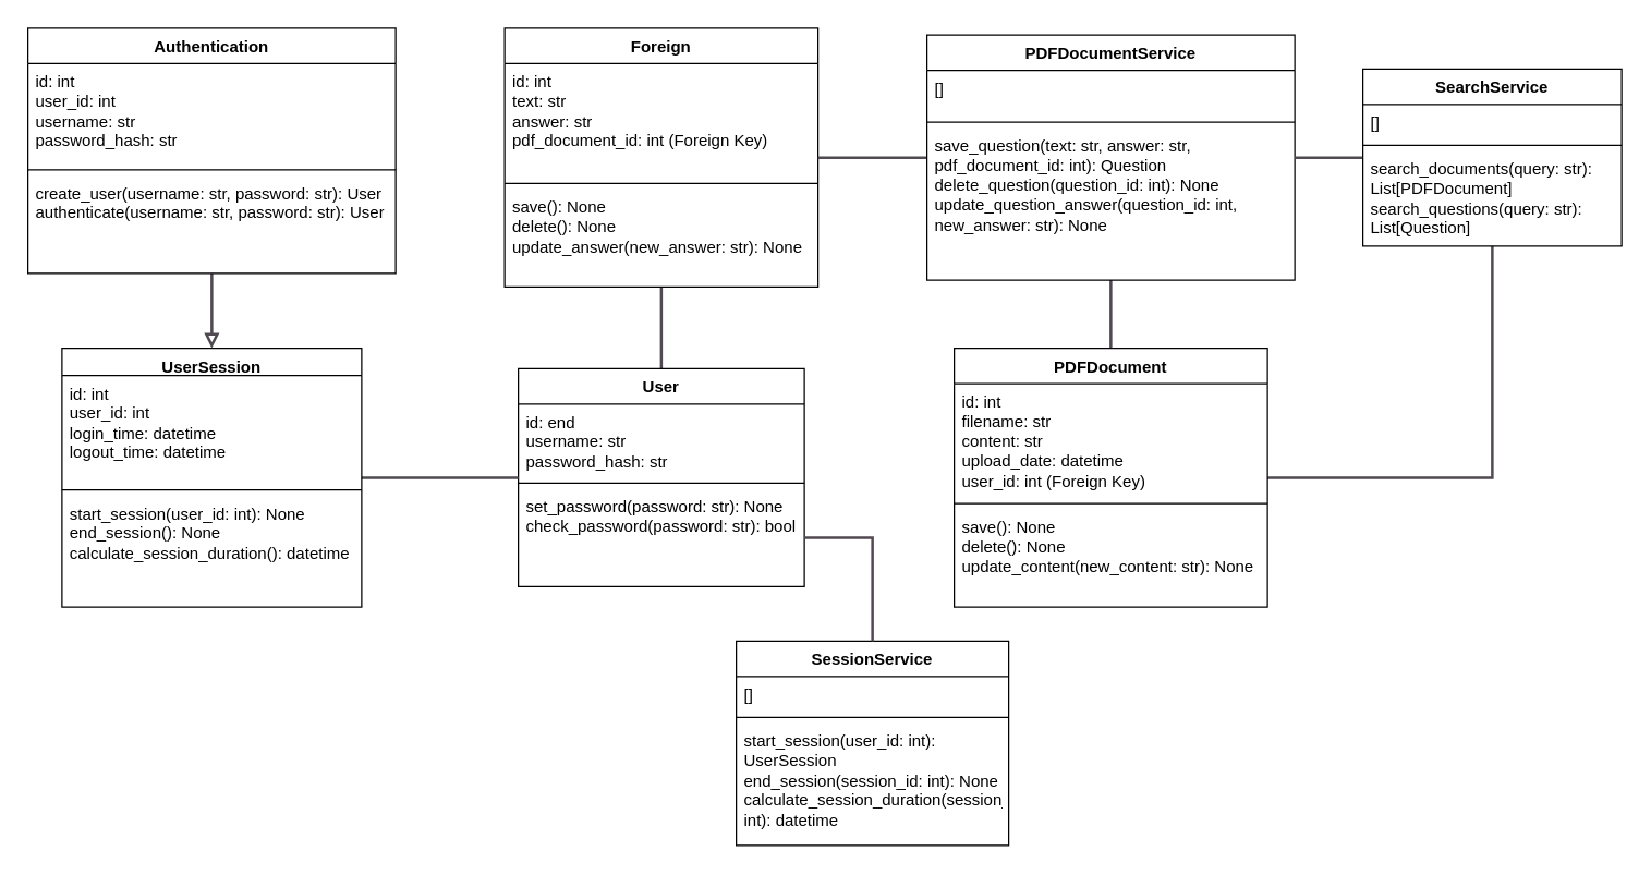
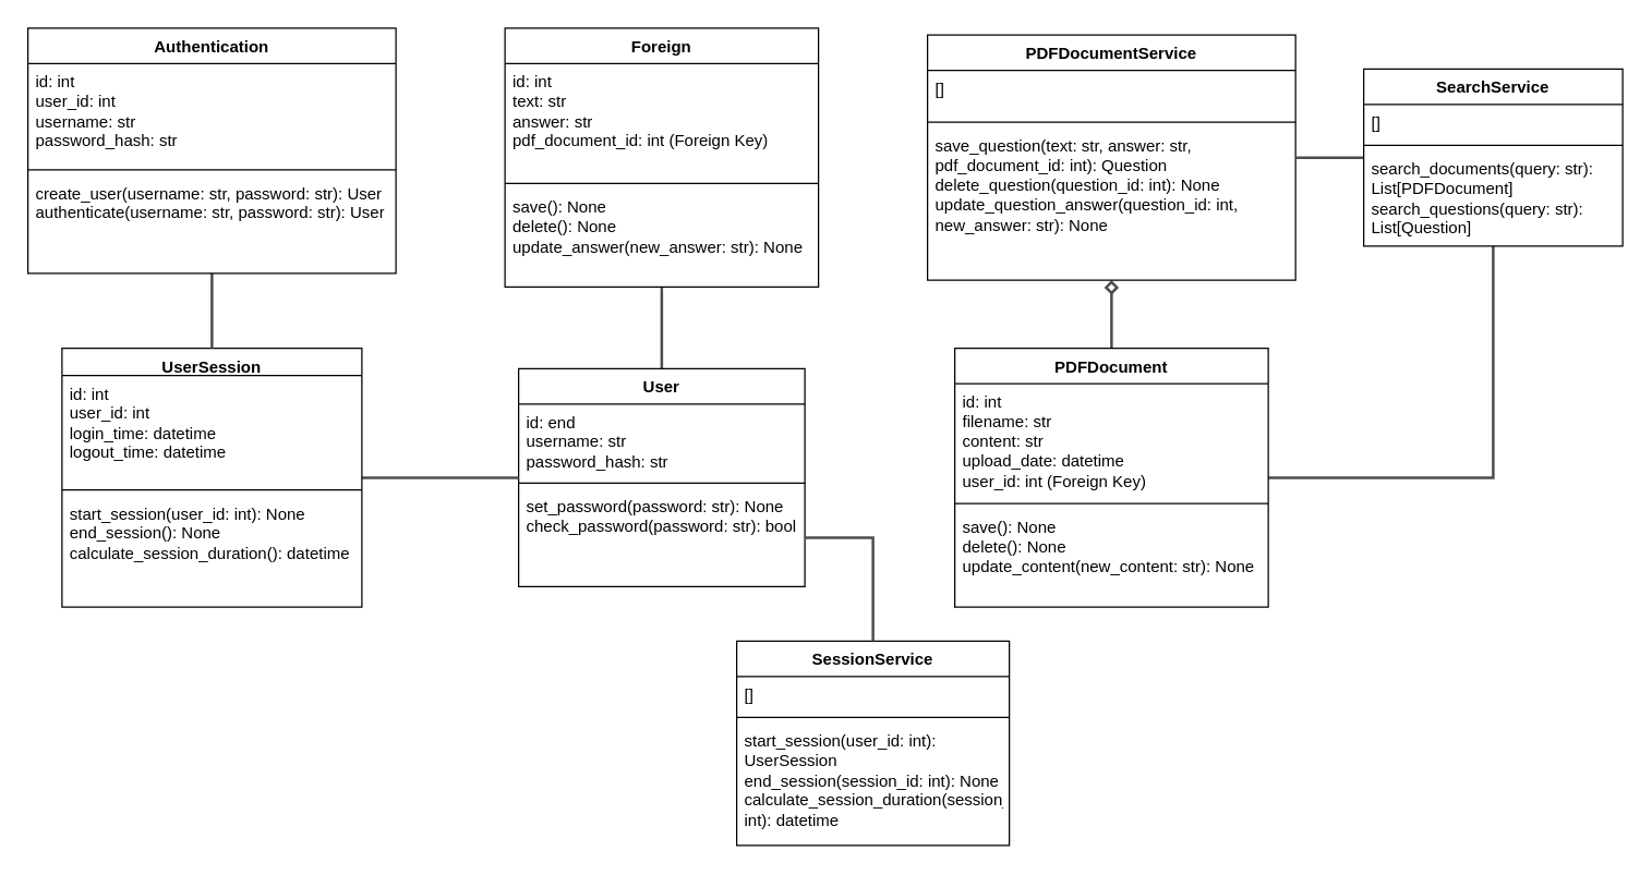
  <mxCell id="0" />
  <mxCell id="1" parent="0" />
  <mxCell id="2" style="edgeStyle=orthogonalEdgeStyle;rounded=0;orthogonalLoop=1;jettySize=auto;html=1;endArrow=none;endFill=0;strokeWidth=2;strokeColor=#514A52;" parent="1" source="3" target="13" edge="1"><mxGeometry relative="1" as="geometry" /></mxCell>
  <mxCell id="3" value="User" style="swimlane;fontStyle=1;align=center;verticalAlign=top;childLayout=stackLayout;horizontal=1;startSize=26;horizontalStack=0;resizeParent=1;resizeParentMax=0;resizeLast=0;collapsible=1;marginBottom=0;whiteSpace=wrap;html=1;" parent="1" vertex="1"><mxGeometry x="380" y="270" width="210" height="160" as="geometry" /></mxCell>
  <mxCell id="4" value="id: end&lt;div&gt;username: str&lt;/div&gt;&lt;div&gt;password_hash: str&lt;/div&gt;" style="text;strokeColor=none;fillColor=none;align=left;verticalAlign=top;spacingLeft=4;spacingRight=4;overflow=hidden;rotatable=0;points=[[0,0.5],[1,0.5]];portConstraint=eastwest;whiteSpace=wrap;html=1;" parent="3" vertex="1"><mxGeometry y="26" width="210" height="54" as="geometry" /></mxCell>
  <mxCell id="5" value="" style="line;strokeWidth=1;fillColor=none;align=left;verticalAlign=middle;spacingTop=-1;spacingLeft=3;spacingRight=3;rotatable=0;labelPosition=right;points=[];portConstraint=eastwest;strokeColor=inherit;" parent="3" vertex="1"><mxGeometry y="80" width="210" height="8" as="geometry" /></mxCell>
  <mxCell id="6" value="&lt;div&gt;set_password(password: str): None&lt;/div&gt;&lt;div&gt;check_password(password: str): bool&lt;/div&gt;" style="text;strokeColor=none;fillColor=none;align=left;verticalAlign=top;spacingLeft=4;spacingRight=4;overflow=hidden;rotatable=0;points=[[0,0.5],[1,0.5]];portConstraint=eastwest;whiteSpace=wrap;html=1;" parent="3" vertex="1"><mxGeometry y="88" width="210" height="72" as="geometry" /></mxCell>
- <mxCell id="7" style="edgeStyle=orthogonalEdgeStyle;rounded=0;orthogonalLoop=1;jettySize=auto;html=1;endArrow=none;endFill=0;strokeWidth=2;strokeColor=#514A52;" parent="1" source="9" target="28" edge="1"><mxGeometry relative="1" as="geometry" /></mxCell>
+ <mxCell id="7" style="edgeStyle=orthogonalEdgeStyle;rounded=0;orthogonalLoop=1;jettySize=auto;html=1;endArrow=diamond;endFill=0;strokeWidth=2;strokeColor=#514A52;" parent="1" source="9" target="28" edge="1"><mxGeometry relative="1" as="geometry" /></mxCell>
  <mxCell id="8" style="edgeStyle=orthogonalEdgeStyle;rounded=0;orthogonalLoop=1;jettySize=auto;html=1;endArrow=none;endFill=0;strokeWidth=2;strokeColor=#514A52;" parent="1" source="9" target="37" edge="1"><mxGeometry relative="1" as="geometry" /></mxCell>
  <mxCell id="9" value="PDFDocument" style="swimlane;fontStyle=1;align=center;verticalAlign=top;childLayout=stackLayout;horizontal=1;startSize=26;horizontalStack=0;resizeParent=1;resizeParentMax=0;resizeLast=0;collapsible=1;marginBottom=0;whiteSpace=wrap;html=1;" parent="1" vertex="1"><mxGeometry x="700" y="255" width="230" height="190" as="geometry" /></mxCell>
  <mxCell id="10" value="&lt;div&gt;id: int&lt;/div&gt;&lt;div&gt;filename: str&lt;/div&gt;&lt;div&gt;content: str&lt;/div&gt;&lt;div&gt;upload_date: datetime&lt;/div&gt;&lt;div&gt;user_id: int (Foreign Key)&lt;/div&gt;" style="text;strokeColor=none;fillColor=none;align=left;verticalAlign=top;spacingLeft=4;spacingRight=4;overflow=hidden;rotatable=0;points=[[0,0.5],[1,0.5]];portConstraint=eastwest;whiteSpace=wrap;html=1;" parent="9" vertex="1"><mxGeometry y="26" width="230" height="84" as="geometry" /></mxCell>
  <mxCell id="11" value="" style="line;strokeWidth=1;fillColor=none;align=left;verticalAlign=middle;spacingTop=-1;spacingLeft=3;spacingRight=3;rotatable=0;labelPosition=right;points=[];portConstraint=eastwest;strokeColor=inherit;" parent="9" vertex="1"><mxGeometry y="110" width="230" height="8" as="geometry" /></mxCell>
  <mxCell id="12" value="&lt;div&gt;save(): None&lt;/div&gt;&lt;div&gt;delete(): None&amp;nbsp;&lt;/div&gt;&lt;div&gt;update_content(new_content: str): None&lt;/div&gt;" style="text;strokeColor=none;fillColor=none;align=left;verticalAlign=top;spacingLeft=4;spacingRight=4;overflow=hidden;rotatable=0;points=[[0,0.5],[1,0.5]];portConstraint=eastwest;whiteSpace=wrap;html=1;" parent="9" vertex="1"><mxGeometry y="118" width="230" height="72" as="geometry" /></mxCell>
  <mxCell id="13" value="Foreign" style="swimlane;fontStyle=1;align=center;verticalAlign=top;childLayout=stackLayout;horizontal=1;startSize=26;horizontalStack=0;resizeParent=1;resizeParentMax=0;resizeLast=0;collapsible=1;marginBottom=0;whiteSpace=wrap;html=1;" parent="1" vertex="1"><mxGeometry x="370" y="20" width="230" height="190" as="geometry" /></mxCell>
  <mxCell id="14" value="&lt;div&gt;id: int&lt;/div&gt;&lt;div&gt;text: str&lt;/div&gt;&lt;div&gt;answer: str&lt;/div&gt;&lt;div&gt;pdf_document_id: int (Foreign Key)&lt;/div&gt;" style="text;strokeColor=none;fillColor=none;align=left;verticalAlign=top;spacingLeft=4;spacingRight=4;overflow=hidden;rotatable=0;points=[[0,0.5],[1,0.5]];portConstraint=eastwest;whiteSpace=wrap;html=1;" parent="13" vertex="1"><mxGeometry y="26" width="230" height="84" as="geometry" /></mxCell>
  <mxCell id="15" value="" style="line;strokeWidth=1;fillColor=none;align=left;verticalAlign=middle;spacingTop=-1;spacingLeft=3;spacingRight=3;rotatable=0;labelPosition=right;points=[];portConstraint=eastwest;strokeColor=inherit;" parent="13" vertex="1"><mxGeometry y="110" width="230" height="8" as="geometry" /></mxCell>
  <mxCell id="16" value="&lt;div&gt;save(): None&lt;/div&gt;&lt;div&gt;delete(): None&lt;/div&gt;&lt;div&gt;update_answer(new_answer: str): None&lt;/div&gt;" style="text;strokeColor=none;fillColor=none;align=left;verticalAlign=top;spacingLeft=4;spacingRight=4;overflow=hidden;rotatable=0;points=[[0,0.5],[1,0.5]];portConstraint=eastwest;whiteSpace=wrap;html=1;" parent="13" vertex="1"><mxGeometry y="118" width="230" height="72" as="geometry" /></mxCell>
  <mxCell id="17" style="edgeStyle=orthogonalEdgeStyle;rounded=0;orthogonalLoop=1;jettySize=auto;html=1;endArrow=none;endFill=0;strokeWidth=2;strokeColor=#514A52;" parent="1" source="18" target="3" edge="1"><mxGeometry relative="1" as="geometry" /></mxCell>
  <mxCell id="18" value="UserSession" style="swimlane;fontStyle=1;align=center;verticalAlign=top;childLayout=stackLayout;horizontal=1;startSize=20;horizontalStack=0;resizeParent=1;resizeParentMax=0;resizeLast=0;collapsible=1;marginBottom=0;whiteSpace=wrap;html=1;" parent="1" vertex="1"><mxGeometry x="45" y="255" width="220" height="190" as="geometry" /></mxCell>
  <mxCell id="19" value="&lt;div&gt;id: int&lt;/div&gt;&lt;div&gt;user_id: int&lt;/div&gt;&lt;div&gt;login_time: datetime&lt;/div&gt;&lt;div&gt;logout_time: datetime&lt;/div&gt;" style="text;strokeColor=none;fillColor=none;align=left;verticalAlign=top;spacingLeft=4;spacingRight=4;overflow=hidden;rotatable=0;points=[[0,0.5],[1,0.5]];portConstraint=eastwest;whiteSpace=wrap;html=1;" parent="18" vertex="1"><mxGeometry y="20" width="220" height="80" as="geometry" /></mxCell>
  <mxCell id="20" value="" style="line;strokeWidth=1;fillColor=none;align=left;verticalAlign=middle;spacingTop=-1;spacingLeft=3;spacingRight=3;rotatable=0;labelPosition=right;points=[];portConstraint=eastwest;strokeColor=inherit;" parent="18" vertex="1"><mxGeometry y="100" width="220" height="8" as="geometry" /></mxCell>
  <mxCell id="21" value="&lt;div&gt;start_session(user_id: int): None&lt;/div&gt;&lt;div&gt;end_session(): None&lt;/div&gt;&lt;div&gt;calculate_session_duration(): datetime&lt;/div&gt;" style="text;strokeColor=none;fillColor=none;align=left;verticalAlign=top;spacingLeft=4;spacingRight=4;overflow=hidden;rotatable=0;points=[[0,0.5],[1,0.5]];portConstraint=eastwest;whiteSpace=wrap;html=1;" parent="18" vertex="1"><mxGeometry y="108" width="220" height="82" as="geometry" /></mxCell>
- <mxCell id="22" style="edgeStyle=orthogonalEdgeStyle;rounded=0;orthogonalLoop=1;jettySize=auto;html=1;endArrow=block;endFill=0;strokeWidth=2;strokeColor=#514A52;" parent="1" source="23" target="18" edge="1"><mxGeometry relative="1" as="geometry" /></mxCell>
+ <mxCell id="22" style="edgeStyle=orthogonalEdgeStyle;rounded=0;orthogonalLoop=1;jettySize=auto;html=1;endArrow=none;endFill=0;strokeWidth=2;strokeColor=#514A52;" parent="1" source="23" target="18" edge="1"><mxGeometry relative="1" as="geometry" /></mxCell>
  <mxCell id="23" value="Authentication" style="swimlane;fontStyle=1;align=center;verticalAlign=top;childLayout=stackLayout;horizontal=1;startSize=26;horizontalStack=0;resizeParent=1;resizeParentMax=0;resizeLast=0;collapsible=1;marginBottom=0;whiteSpace=wrap;html=1;" parent="1" vertex="1"><mxGeometry x="20" y="20" width="270" height="180" as="geometry" /></mxCell>
  <mxCell id="24" value="&lt;div&gt;id: int&lt;/div&gt;&lt;div&gt;user_id: int&lt;/div&gt;&lt;div&gt;username: str&lt;/div&gt;&lt;div&gt;password_hash: str&lt;/div&gt;" style="text;strokeColor=none;fillColor=none;align=left;verticalAlign=top;spacingLeft=4;spacingRight=4;overflow=hidden;rotatable=0;points=[[0,0.5],[1,0.5]];portConstraint=eastwest;whiteSpace=wrap;html=1;" parent="23" vertex="1"><mxGeometry y="26" width="270" height="74" as="geometry" /></mxCell>
  <mxCell id="25" value="" style="line;strokeWidth=1;fillColor=none;align=left;verticalAlign=middle;spacingTop=-1;spacingLeft=3;spacingRight=3;rotatable=0;labelPosition=right;points=[];portConstraint=eastwest;strokeColor=inherit;" parent="23" vertex="1"><mxGeometry y="100" width="270" height="8" as="geometry" /></mxCell>
  <mxCell id="26" value="create_user(username: str, password: str): User&#10;authenticate(username: str, password: str): User" style="text;strokeColor=none;fillColor=none;align=left;verticalAlign=top;spacingLeft=4;spacingRight=4;overflow=hidden;rotatable=0;points=[[0,0.5],[1,0.5]];portConstraint=eastwest;whiteSpace=wrap;html=1;" parent="23" vertex="1"><mxGeometry y="108" width="270" height="72" as="geometry" /></mxCell>
- <mxCell id="27" style="edgeStyle=orthogonalEdgeStyle;rounded=0;orthogonalLoop=1;jettySize=auto;html=1;endArrow=none;endFill=0;strokeWidth=2;strokeColor=#514A52;" parent="1" source="28" target="13" edge="1"><mxGeometry relative="1" as="geometry" /></mxCell>
  <mxCell id="28" value="PDFDocumentService" style="swimlane;fontStyle=1;align=center;verticalAlign=top;childLayout=stackLayout;horizontal=1;startSize=26;horizontalStack=0;resizeParent=1;resizeParentMax=0;resizeLast=0;collapsible=1;marginBottom=0;whiteSpace=wrap;html=1;" parent="1" vertex="1"><mxGeometry x="680" y="25" width="270" height="180" as="geometry" /></mxCell>
  <mxCell id="29" value="[]" style="text;strokeColor=none;fillColor=none;align=left;verticalAlign=top;spacingLeft=4;spacingRight=4;overflow=hidden;rotatable=0;points=[[0,0.5],[1,0.5]];portConstraint=eastwest;whiteSpace=wrap;html=1;" parent="28" vertex="1"><mxGeometry y="26" width="270" height="34" as="geometry" /></mxCell>
  <mxCell id="30" value="" style="line;strokeWidth=1;fillColor=none;align=left;verticalAlign=middle;spacingTop=-1;spacingLeft=3;spacingRight=3;rotatable=0;labelPosition=right;points=[];portConstraint=eastwest;strokeColor=inherit;" parent="28" vertex="1"><mxGeometry y="60" width="270" height="8" as="geometry" /></mxCell>
  <mxCell id="31" value="&lt;div&gt;save_question(text: str, answer: str, pdf_document_id: int): Question&lt;/div&gt;&lt;div&gt;delete_question(question_id: int): None&lt;/div&gt;&lt;div&gt;update_question_answer(question_id: int, new_answer: str): None&lt;/div&gt;" style="text;strokeColor=none;fillColor=none;align=left;verticalAlign=top;spacingLeft=4;spacingRight=4;overflow=hidden;rotatable=0;points=[[0,0.5],[1,0.5]];portConstraint=eastwest;whiteSpace=wrap;html=1;" parent="28" vertex="1"><mxGeometry y="68" width="270" height="112" as="geometry" /></mxCell>
  <mxCell id="32" value="SessionService" style="swimlane;fontStyle=1;align=center;verticalAlign=top;childLayout=stackLayout;horizontal=1;startSize=26;horizontalStack=0;resizeParent=1;resizeParentMax=0;resizeLast=0;collapsible=1;marginBottom=0;whiteSpace=wrap;html=1;" parent="1" vertex="1"><mxGeometry x="540" y="470" width="200" height="150" as="geometry" /></mxCell>
  <mxCell id="33" value="[]" style="text;strokeColor=none;fillColor=none;align=left;verticalAlign=top;spacingLeft=4;spacingRight=4;overflow=hidden;rotatable=0;points=[[0,0.5],[1,0.5]];portConstraint=eastwest;whiteSpace=wrap;html=1;" parent="32" vertex="1"><mxGeometry y="26" width="200" height="26" as="geometry" /></mxCell>
  <mxCell id="34" value="" style="line;strokeWidth=1;fillColor=none;align=left;verticalAlign=middle;spacingTop=-1;spacingLeft=3;spacingRight=3;rotatable=0;labelPosition=right;points=[];portConstraint=eastwest;strokeColor=inherit;" parent="32" vertex="1"><mxGeometry y="52" width="200" height="8" as="geometry" /></mxCell>
  <mxCell id="35" value="&lt;div&gt;start_session(user_id: int): UserSession&lt;/div&gt;&lt;div&gt;end_session(session_id: int): None&lt;/div&gt;&lt;div&gt;calculate_session_duration(session_id: int): datetime&lt;/div&gt;" style="text;strokeColor=none;fillColor=none;align=left;verticalAlign=top;spacingLeft=4;spacingRight=4;overflow=hidden;rotatable=0;points=[[0,0.5],[1,0.5]];portConstraint=eastwest;whiteSpace=wrap;html=1;" parent="32" vertex="1"><mxGeometry y="60" width="200" height="90" as="geometry" /></mxCell>
  <mxCell id="36" style="edgeStyle=orthogonalEdgeStyle;rounded=0;orthogonalLoop=1;jettySize=auto;html=1;endArrow=none;endFill=0;strokeWidth=2;strokeColor=#514A52;" parent="1" source="37" target="28" edge="1"><mxGeometry relative="1" as="geometry" /></mxCell>
  <mxCell id="37" value="SearchService" style="swimlane;fontStyle=1;align=center;verticalAlign=top;childLayout=stackLayout;horizontal=1;startSize=26;horizontalStack=0;resizeParent=1;resizeParentMax=0;resizeLast=0;collapsible=1;marginBottom=0;whiteSpace=wrap;html=1;" parent="1" vertex="1"><mxGeometry x="1000" y="50" width="190" height="130" as="geometry" /></mxCell>
  <mxCell id="38" value="[]" style="text;strokeColor=none;fillColor=none;align=left;verticalAlign=top;spacingLeft=4;spacingRight=4;overflow=hidden;rotatable=0;points=[[0,0.5],[1,0.5]];portConstraint=eastwest;whiteSpace=wrap;html=1;" parent="37" vertex="1"><mxGeometry y="26" width="190" height="26" as="geometry" /></mxCell>
  <mxCell id="39" value="" style="line;strokeWidth=1;fillColor=none;align=left;verticalAlign=middle;spacingTop=-1;spacingLeft=3;spacingRight=3;rotatable=0;labelPosition=right;points=[];portConstraint=eastwest;strokeColor=inherit;" parent="37" vertex="1"><mxGeometry y="52" width="190" height="8" as="geometry" /></mxCell>
  <mxCell id="40" value="&lt;div&gt;search_documents(query: str): List[PDFDocument]&lt;/div&gt;&lt;div&gt;search_questions(query: str): List[Question]&lt;/div&gt;" style="text;strokeColor=none;fillColor=none;align=left;verticalAlign=top;spacingLeft=4;spacingRight=4;overflow=hidden;rotatable=0;points=[[0,0.5],[1,0.5]];portConstraint=eastwest;whiteSpace=wrap;html=1;" parent="37" vertex="1"><mxGeometry y="60" width="190" height="70" as="geometry" /></mxCell>
  <mxCell id="41" style="edgeStyle=orthogonalEdgeStyle;rounded=0;orthogonalLoop=1;jettySize=auto;html=1;endArrow=none;endFill=0;strokeWidth=2;strokeColor=#514A52;" parent="1" source="6" target="32" edge="1"><mxGeometry relative="1" as="geometry" /></mxCell>
